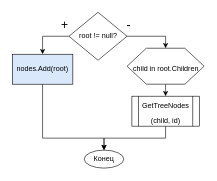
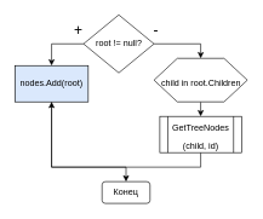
  <mxCell id="0" />
  <mxCell id="1" parent="0" />
- <mxCell id="2" value="Конец" style="ellipse;whiteSpace=wrap;html=1;" vertex="1" parent="1"><mxGeometry x="140" y="250" width="66" height="30" as="geometry" /></mxCell>
+ <mxCell id="2" value="Конец" style="rounded=1;whiteSpace=wrap;html=1;" vertex="1" parent="1"><mxGeometry x="140" y="250" width="66" height="30" as="geometry" /></mxCell>
  <mxCell id="3" style="edgeStyle=orthogonalEdgeStyle;rounded=0;orthogonalLoop=1;jettySize=auto;html=1;exitX=0;exitY=0.5;exitDx=0;exitDy=0;entryX=0.5;entryY=0;entryDx=0;entryDy=0;" edge="1" parent="1" source="7" target="9"><mxGeometry relative="1" as="geometry" /></mxCell>
  <mxCell id="4" value="&lt;font style=&quot;font-size: 20px;&quot;&gt;+&lt;/font&gt;" style="edgeLabel;html=1;align=center;verticalAlign=middle;resizable=0;points=[];fontSize=20;" vertex="1" connectable="0" parent="3"><mxGeometry x="-0.207" y="1" relative="1" as="geometry"><mxPoint x="21" y="-21" as="offset" /></mxGeometry></mxCell>
  <mxCell id="5" style="edgeStyle=orthogonalEdgeStyle;rounded=0;orthogonalLoop=1;jettySize=auto;html=1;exitX=1;exitY=0.5;exitDx=0;exitDy=0;entryX=0.5;entryY=0;entryDx=0;entryDy=0;fontSize=20;" edge="1" parent="1" source="7" target="11"><mxGeometry relative="1" as="geometry" /></mxCell>
  <mxCell id="6" value="-" style="edgeLabel;html=1;align=center;verticalAlign=middle;resizable=0;points=[];fontSize=20;" vertex="1" connectable="0" parent="5"><mxGeometry x="-0.034" y="-5" relative="1" as="geometry"><mxPoint x="-39.5" y="-25" as="offset" /></mxGeometry></mxCell>
  <mxCell id="7" value="root != null?" style="rhombus;whiteSpace=wrap;html=1;" vertex="1" parent="1"><mxGeometry x="114.5" y="20" width="97" height="80" as="geometry" /></mxCell>
  <mxCell id="8" style="edgeStyle=orthogonalEdgeStyle;rounded=0;orthogonalLoop=1;jettySize=auto;html=1;exitX=0.5;exitY=1;exitDx=0;exitDy=0;entryX=0.5;entryY=0;entryDx=0;entryDy=0;fontSize=12;" edge="1" parent="1" source="9" target="2"><mxGeometry relative="1" as="geometry"><Array as="points"><mxPoint x="71" y="230" /><mxPoint x="173" y="230" /></Array></mxGeometry></mxCell>
  <mxCell id="9" value="nodes.Add(root)" style="rounded=0;whiteSpace=wrap;html=1;fillColor=#dae8fc;" vertex="1" parent="1"><mxGeometry x="20" y="90" width="101" height="50" as="geometry" /></mxCell>
  <mxCell id="10" style="edgeStyle=orthogonalEdgeStyle;rounded=0;orthogonalLoop=1;jettySize=auto;html=1;exitX=0.5;exitY=1;exitDx=0;exitDy=0;entryX=0.5;entryY=0;entryDx=0;entryDy=0;fontSize=20;" edge="1" parent="1" source="11" target="13"><mxGeometry relative="1" as="geometry" /></mxCell>
  <mxCell id="11" value="&lt;font style=&quot;font-size: 12px&quot;&gt;child in root.Children&lt;/font&gt;" style="shape=hexagon;perimeter=hexagonPerimeter2;whiteSpace=wrap;html=1;fontSize=20;" vertex="1" parent="1"><mxGeometry x="211.5" y="80" width="128.5" height="60" as="geometry" /></mxCell>
- <mxCell id="12" style="edgeStyle=orthogonalEdgeStyle;rounded=0;orthogonalLoop=1;jettySize=auto;html=1;exitX=0.5;exitY=1;exitDx=0;exitDy=0;entryX=0.5;entryY=0;entryDx=0;entryDy=0;fontSize=12;" edge="1" parent="1" source="13" target="2"><mxGeometry relative="1" as="geometry" /></mxCell>
+ <mxCell id="12" style="edgeStyle=orthogonalEdgeStyle;rounded=0;orthogonalLoop=1;jettySize=auto;html=1;exitX=0.5;exitY=1;exitDx=0;exitDy=0;fontSize=12;" edge="1" parent="1" source="13" target="9"><mxGeometry relative="1" as="geometry" /></mxCell>
  <mxCell id="13" value="&lt;font style=&quot;font-size: 12px&quot;&gt;GetTreeNodes (child, id)&lt;/font&gt;" style="shape=process;whiteSpace=wrap;html=1;backgroundOutline=1;fontSize=20;" vertex="1" parent="1"><mxGeometry x="219.54" y="160" width="112.43" height="50" as="geometry" /></mxCell>
